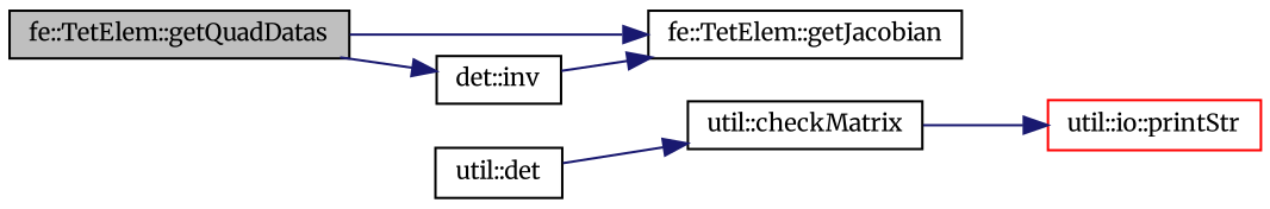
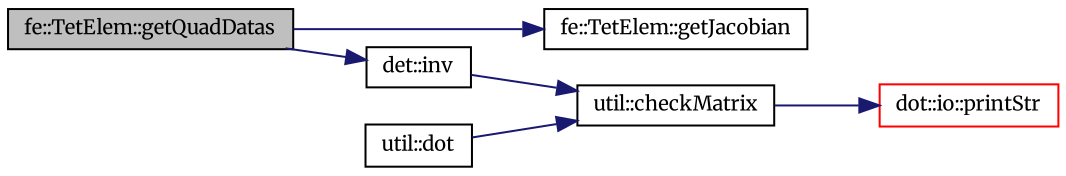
  digraph {
    fontname=Merriweather
    rankdir=LR
    node [color=black fillcolor=white fontname=Merriweather fontsize=10 shape=record style=filled]
    edge [color=midnightblue fontname=Merriweather fontsize=10 labelfontname=Helvetica labelfontsize=10 style=solid]
    n1 [fillcolor=grey75 fontcolor=black height=0.2 label="fe::TetElem::getQuadDatas" width=0.4]
    n2 [height=0.2 label="fe::TetElem::getJacobian" width=0.4]
    n3 [height=0.2 label="det::inv" width=0.4]
    n4 [height=0.2 label="util::checkMatrix" width=0.4]
-   n5 [height=0.2 label="util::det" width=0.4]
-   n6 [color=red height=0.2 label="util::io::printStr" width=0.4]
+   n5 [height=0.2 label="util::dot" width=0.4]
+   n6 [color=red height=0.2 label="dot::io::printStr" width=0.4]
    n1 -> n2
    n1 -> n3
-   n3 -> n2
+   n3 -> n4
    n4 -> n6
    n5 -> n4
  }
